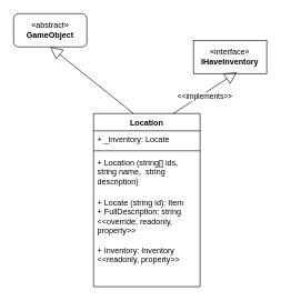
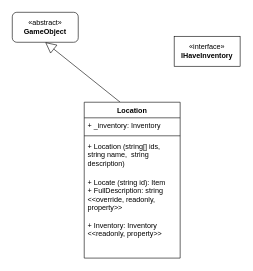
  <mxCell id="0" />
  <mxCell id="1" parent="0" />
  <mxCell id="2" value="«abstract»&lt;br&gt;&lt;b&gt;GameObject&lt;/b&gt;" style="html=1;whiteSpace=wrap;rounded=1;" vertex="1" parent="1"><mxGeometry x="20" y="20" width="110" height="50" as="geometry" /></mxCell>
  <mxCell id="3" value="" style="endArrow=block;endSize=16;endFill=0;html=1;rounded=0;entryX=0.5;entryY=1;entryDx=0;entryDy=0;" edge="1" parent="1" target="2"><mxGeometry width="160" relative="1" as="geometry"><mxPoint x="200" y="170" as="sourcePoint" /><mxPoint x="170" y="210" as="targetPoint" /></mxGeometry></mxCell>
  <mxCell id="4" value="Location" style="swimlane;fontStyle=1;align=center;verticalAlign=top;childLayout=stackLayout;horizontal=1;startSize=26;horizontalStack=0;resizeParent=1;resizeParentMax=0;resizeLast=0;collapsible=1;marginBottom=0;whiteSpace=wrap;html=1;" vertex="1" parent="1"><mxGeometry x="140" y="170" width="160" height="260" as="geometry" /></mxCell>
- <mxCell id="5" value="+ _inventory: Locate" style="text;strokeColor=none;fillColor=none;align=left;verticalAlign=top;spacingLeft=4;spacingRight=4;overflow=hidden;rotatable=0;points=[[0,0.5],[1,0.5]];portConstraint=eastwest;whiteSpace=wrap;html=1;" vertex="1" parent="4"><mxGeometry y="26" width="160" height="26" as="geometry" /></mxCell>
+ <mxCell id="5" value="+ _inventory: Inventory" style="text;strokeColor=none;fillColor=none;align=left;verticalAlign=top;spacingLeft=4;spacingRight=4;overflow=hidden;rotatable=0;points=[[0,0.5],[1,0.5]];portConstraint=eastwest;whiteSpace=wrap;html=1;" vertex="1" parent="4"><mxGeometry y="26" width="160" height="26" as="geometry" /></mxCell>
  <mxCell id="6" value="" style="line;strokeWidth=1;fillColor=none;align=left;verticalAlign=middle;spacingTop=-1;spacingLeft=3;spacingRight=3;rotatable=0;labelPosition=right;points=[];portConstraint=eastwest;strokeColor=inherit;" vertex="1" parent="4"><mxGeometry y="52" width="160" height="8" as="geometry" /></mxCell>
  <mxCell id="7" value="+ Location (string[] ids, string name,&amp;nbsp; string description)&amp;nbsp;" style="text;strokeColor=none;fillColor=none;align=left;verticalAlign=top;spacingLeft=4;spacingRight=4;overflow=hidden;rotatable=0;points=[[0,0.5],[1,0.5]];portConstraint=eastwest;whiteSpace=wrap;html=1;" vertex="1" parent="4"><mxGeometry y="60" width="160" height="60" as="geometry" /></mxCell>
  <mxCell id="8" value="&lt;div&gt;&lt;span style=&quot;background-color: initial;&quot;&gt;+ Locate (string id): Item&lt;/span&gt;&lt;br&gt;&lt;/div&gt;&lt;div&gt;+ FullDescription: string &amp;lt;&amp;lt;override, readonly, property&amp;gt;&amp;gt;&lt;/div&gt;&lt;div&gt;&lt;br&gt;&lt;/div&gt;&lt;div&gt;+ Inventory: Inventory &amp;lt;&amp;lt;readonly, property&amp;gt;&amp;gt;&lt;/div&gt;&lt;div&gt;&lt;br&gt;&lt;/div&gt;&lt;div&gt;&lt;br&gt;&lt;/div&gt;&lt;div&gt;&lt;br&gt;&lt;/div&gt;&lt;div&gt;&lt;br&gt;&lt;/div&gt;&lt;div&gt;&lt;br&gt;&lt;/div&gt;&lt;div&gt;&lt;br&gt;&lt;/div&gt;" style="text;strokeColor=none;fillColor=none;align=left;verticalAlign=top;spacingLeft=4;spacingRight=4;overflow=hidden;rotatable=0;points=[[0,0.5],[1,0.5]];portConstraint=eastwest;whiteSpace=wrap;html=1;" vertex="1" parent="4"><mxGeometry y="120" width="160" height="140" as="geometry" /></mxCell>
  <mxCell id="9" value="«interface»&lt;br&gt;&lt;b&gt;IHaveInventory&lt;/b&gt;" style="html=1;whiteSpace=wrap;" vertex="1" parent="1"><mxGeometry x="290" y="60" width="110" height="50" as="geometry" /></mxCell>
- <mxCell id="10" value="" style="endArrow=block;endSize=16;endFill=0;html=1;rounded=0;entryX=0.595;entryY=0.958;entryDx=0;entryDy=0;exitX=0.75;exitY=0;exitDx=0;exitDy=0;entryPerimeter=0;" edge="1" parent="1" source="4" target="9"><mxGeometry width="160" relative="1" as="geometry"><mxPoint x="210" y="180" as="sourcePoint" /><mxPoint x="85" y="80" as="targetPoint" /></mxGeometry></mxCell>
- <mxCell id="11" value="&amp;lt;&amp;lt;implements&amp;gt;&amp;gt;" style="edgeLabel;html=1;align=center;verticalAlign=middle;resizable=0;points=[];" vertex="1" connectable="0" parent="10"><mxGeometry x="0.256" y="-1" relative="1" as="geometry"><mxPoint x="-14" y="13" as="offset" /></mxGeometry></mxCell>
